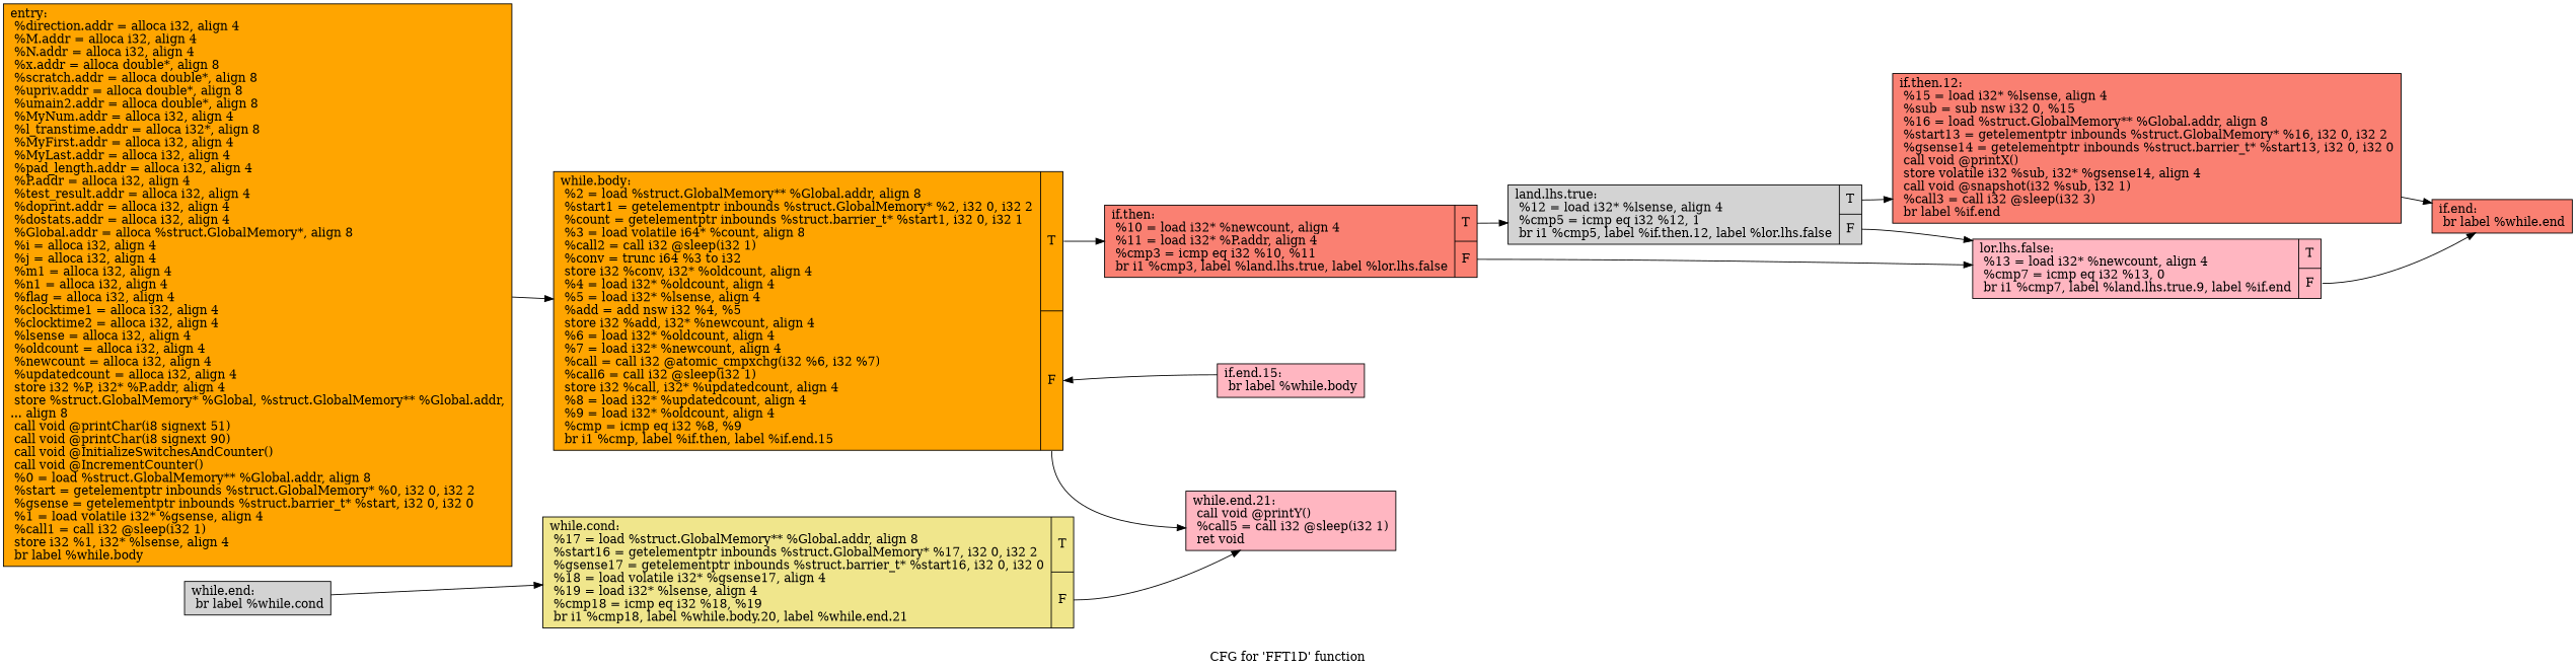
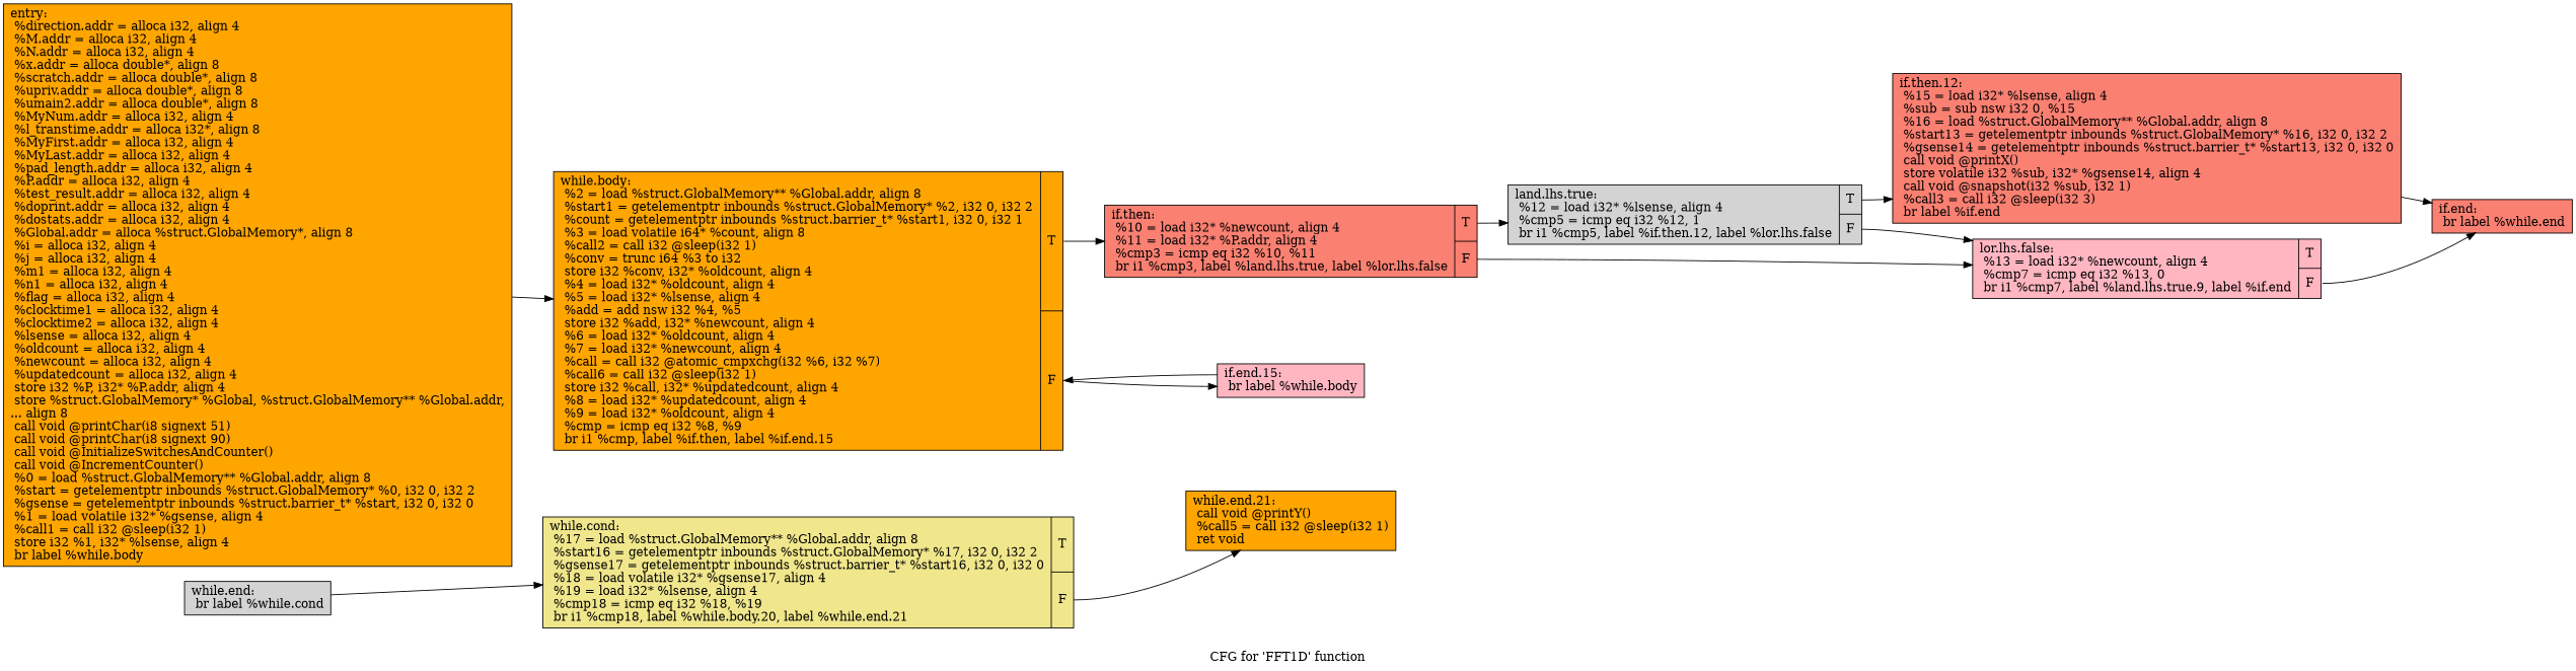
  digraph {
    label="CFG for 'FFT1D' function"
    rankdir=LR
    node [fillcolor=salmon shape=record style=filled]
    edge [tailport=s1]
    n1 [fillcolor=orange label="{entry:\l  %direction.addr = alloca i32, align 4\l  %M.addr = alloca i32, align 4\l  %N.addr = alloca i32, align 4\l  %x.addr = alloca double*, align 8\l  %scratch.addr = alloca double*, align 8\l  %upriv.addr = alloca double*, align 8\l  %umain2.addr = alloca double*, align 8\l  %MyNum.addr = alloca i32, align 4\l  %l_transtime.addr = alloca i32*, align 8\l  %MyFirst.addr = alloca i32, align 4\l  %MyLast.addr = alloca i32, align 4\l  %pad_length.addr = alloca i32, align 4\l  %P.addr = alloca i32, align 4\l  %test_result.addr = alloca i32, align 4\l  %doprint.addr = alloca i32, align 4\l  %dostats.addr = alloca i32, align 4\l  %Global.addr = alloca %struct.GlobalMemory*, align 8\l  %i = alloca i32, align 4\l  %j = alloca i32, align 4\l  %m1 = alloca i32, align 4\l  %n1 = alloca i32, align 4\l  %flag = alloca i32, align 4\l  %clocktime1 = alloca i32, align 4\l  %clocktime2 = alloca i32, align 4\l  %lsense = alloca i32, align 4\l  %oldcount = alloca i32, align 4\l  %newcount = alloca i32, align 4\l  %updatedcount = alloca i32, align 4\l  store i32 %P, i32* %P.addr, align 4\l  store %struct.GlobalMemory* %Global, %struct.GlobalMemory** %Global.addr,\l... align 8\l  call void @printChar(i8 signext 51)\l  call void @printChar(i8 signext 90)\l  call void @InitializeSwitchesAndCounter()\l  call void @IncrementCounter()\l  %0 = load %struct.GlobalMemory** %Global.addr, align 8\l  %start = getelementptr inbounds %struct.GlobalMemory* %0, i32 0, i32 2\l  %gsense = getelementptr inbounds %struct.barrier_t* %start, i32 0, i32 0\l  %1 = load volatile i32* %gsense, align 4\l  %call1 = call i32 @sleep(i32 1)\l  store i32 %1, i32* %lsense, align 4\l  br label %while.body\l}"]
    n2 [fillcolor=orange label="{while.body:                                       \l  %2 = load %struct.GlobalMemory** %Global.addr, align 8\l  %start1 = getelementptr inbounds %struct.GlobalMemory* %2, i32 0, i32 2\l  %count = getelementptr inbounds %struct.barrier_t* %start1, i32 0, i32 1\l  %3 = load volatile i64* %count, align 8\l  %call2 = call i32 @sleep(i32 1)\l  %conv = trunc i64 %3 to i32\l  store i32 %conv, i32* %oldcount, align 4\l  %4 = load i32* %oldcount, align 4\l  %5 = load i32* %lsense, align 4\l  %add = add nsw i32 %4, %5\l  store i32 %add, i32* %newcount, align 4\l  %6 = load i32* %oldcount, align 4\l  %7 = load i32* %newcount, align 4\l  %call = call i32 @atomic_cmpxchg(i32 %6, i32 %7)\l  %call6 = call i32 @sleep(i32 1)\l  store i32 %call, i32* %updatedcount, align 4\l  %8 = load i32* %updatedcount, align 4\l  %9 = load i32* %oldcount, align 4\l  %cmp = icmp eq i32 %8, %9\l  br i1 %cmp, label %if.then, label %if.end.15\l|{<s0>T|<s1>F}}"]
    n3 [label="{if.then:                                          \l  %10 = load i32* %newcount, align 4\l  %11 = load i32* %P.addr, align 4\l  %cmp3 = icmp eq i32 %10, %11\l  br i1 %cmp3, label %land.lhs.true, label %lor.lhs.false\l|{<s0>T|<s1>F}}"]
    n4 [fillcolor=lightpink label="{if.end.15:                                        \l  br label %while.body\l}"]
    n5 [fillcolor=lightgrey label="{land.lhs.true:                                    \l  %12 = load i32* %lsense, align 4\l  %cmp5 = icmp eq i32 %12, 1\l  br i1 %cmp5, label %if.then.12, label %lor.lhs.false\l|{<s0>T|<s1>F}}"]
    n6 [fillcolor=lightpink label="{lor.lhs.false:                                    \l  %13 = load i32* %newcount, align 4\l  %cmp7 = icmp eq i32 %13, 0\l  br i1 %cmp7, label %land.lhs.true.9, label %if.end\l|{<s0>T|<s1>F}}"]
    n7 [label="{if.then.12:                                       \l  %15 = load i32* %lsense, align 4\l  %sub = sub nsw i32 0, %15\l  %16 = load %struct.GlobalMemory** %Global.addr, align 8\l  %start13 = getelementptr inbounds %struct.GlobalMemory* %16, i32 0, i32 2\l  %gsense14 = getelementptr inbounds %struct.barrier_t* %start13, i32 0, i32 0\l  call void @printX()\l  store volatile i32 %sub, i32* %gsense14, align 4\l  call void @snapshot(i32 %sub, i32 1)\l  %call3 = call i32 @sleep(i32 3)\l  br label %if.end\l}"]
    n8 [label="{if.end:                                           \l  br label %while.end\l}"]
    n9 [fillcolor=lightgrey label="{while.end:                                        \l  br label %while.cond\l}"]
    n10 [fillcolor=khaki label="{while.cond:                                       \l  %17 = load %struct.GlobalMemory** %Global.addr, align 8\l  %start16 = getelementptr inbounds %struct.GlobalMemory* %17, i32 0, i32 2\l  %gsense17 = getelementptr inbounds %struct.barrier_t* %start16, i32 0, i32 0\l  %18 = load volatile i32* %gsense17, align 4\l  %19 = load i32* %lsense, align 4\l  %cmp18 = icmp eq i32 %18, %19\l  br i1 %cmp18, label %while.body.20, label %while.end.21\l|{<s0>T|<s1>F}}"]
-   n11 [fillcolor=lightpink label="{while.end.21:                                     \l  call void @printY()\l  %call5 = call i32 @sleep(i32 1)\l  ret void\l}"]
+   n11 [fillcolor=orange label="{while.end.21:                                     \l  call void @printY()\l  %call5 = call i32 @sleep(i32 1)\l  ret void\l}"]
    n1 -> n2 [tailport=""]
    n2 -> n3 [tailport=s0]
-   n2 -> n11
+   n2 -> n4
    n3 -> n5 [tailport=s0]
    n3 -> n6
    n4 -> n2 [tailport=""]
    n5 -> n6
    n5 -> n7 [tailport=s0]
    n6 -> n8
    n7 -> n8 [tailport=""]
    n9 -> n10 [tailport=""]
    n10 -> n11
  }
